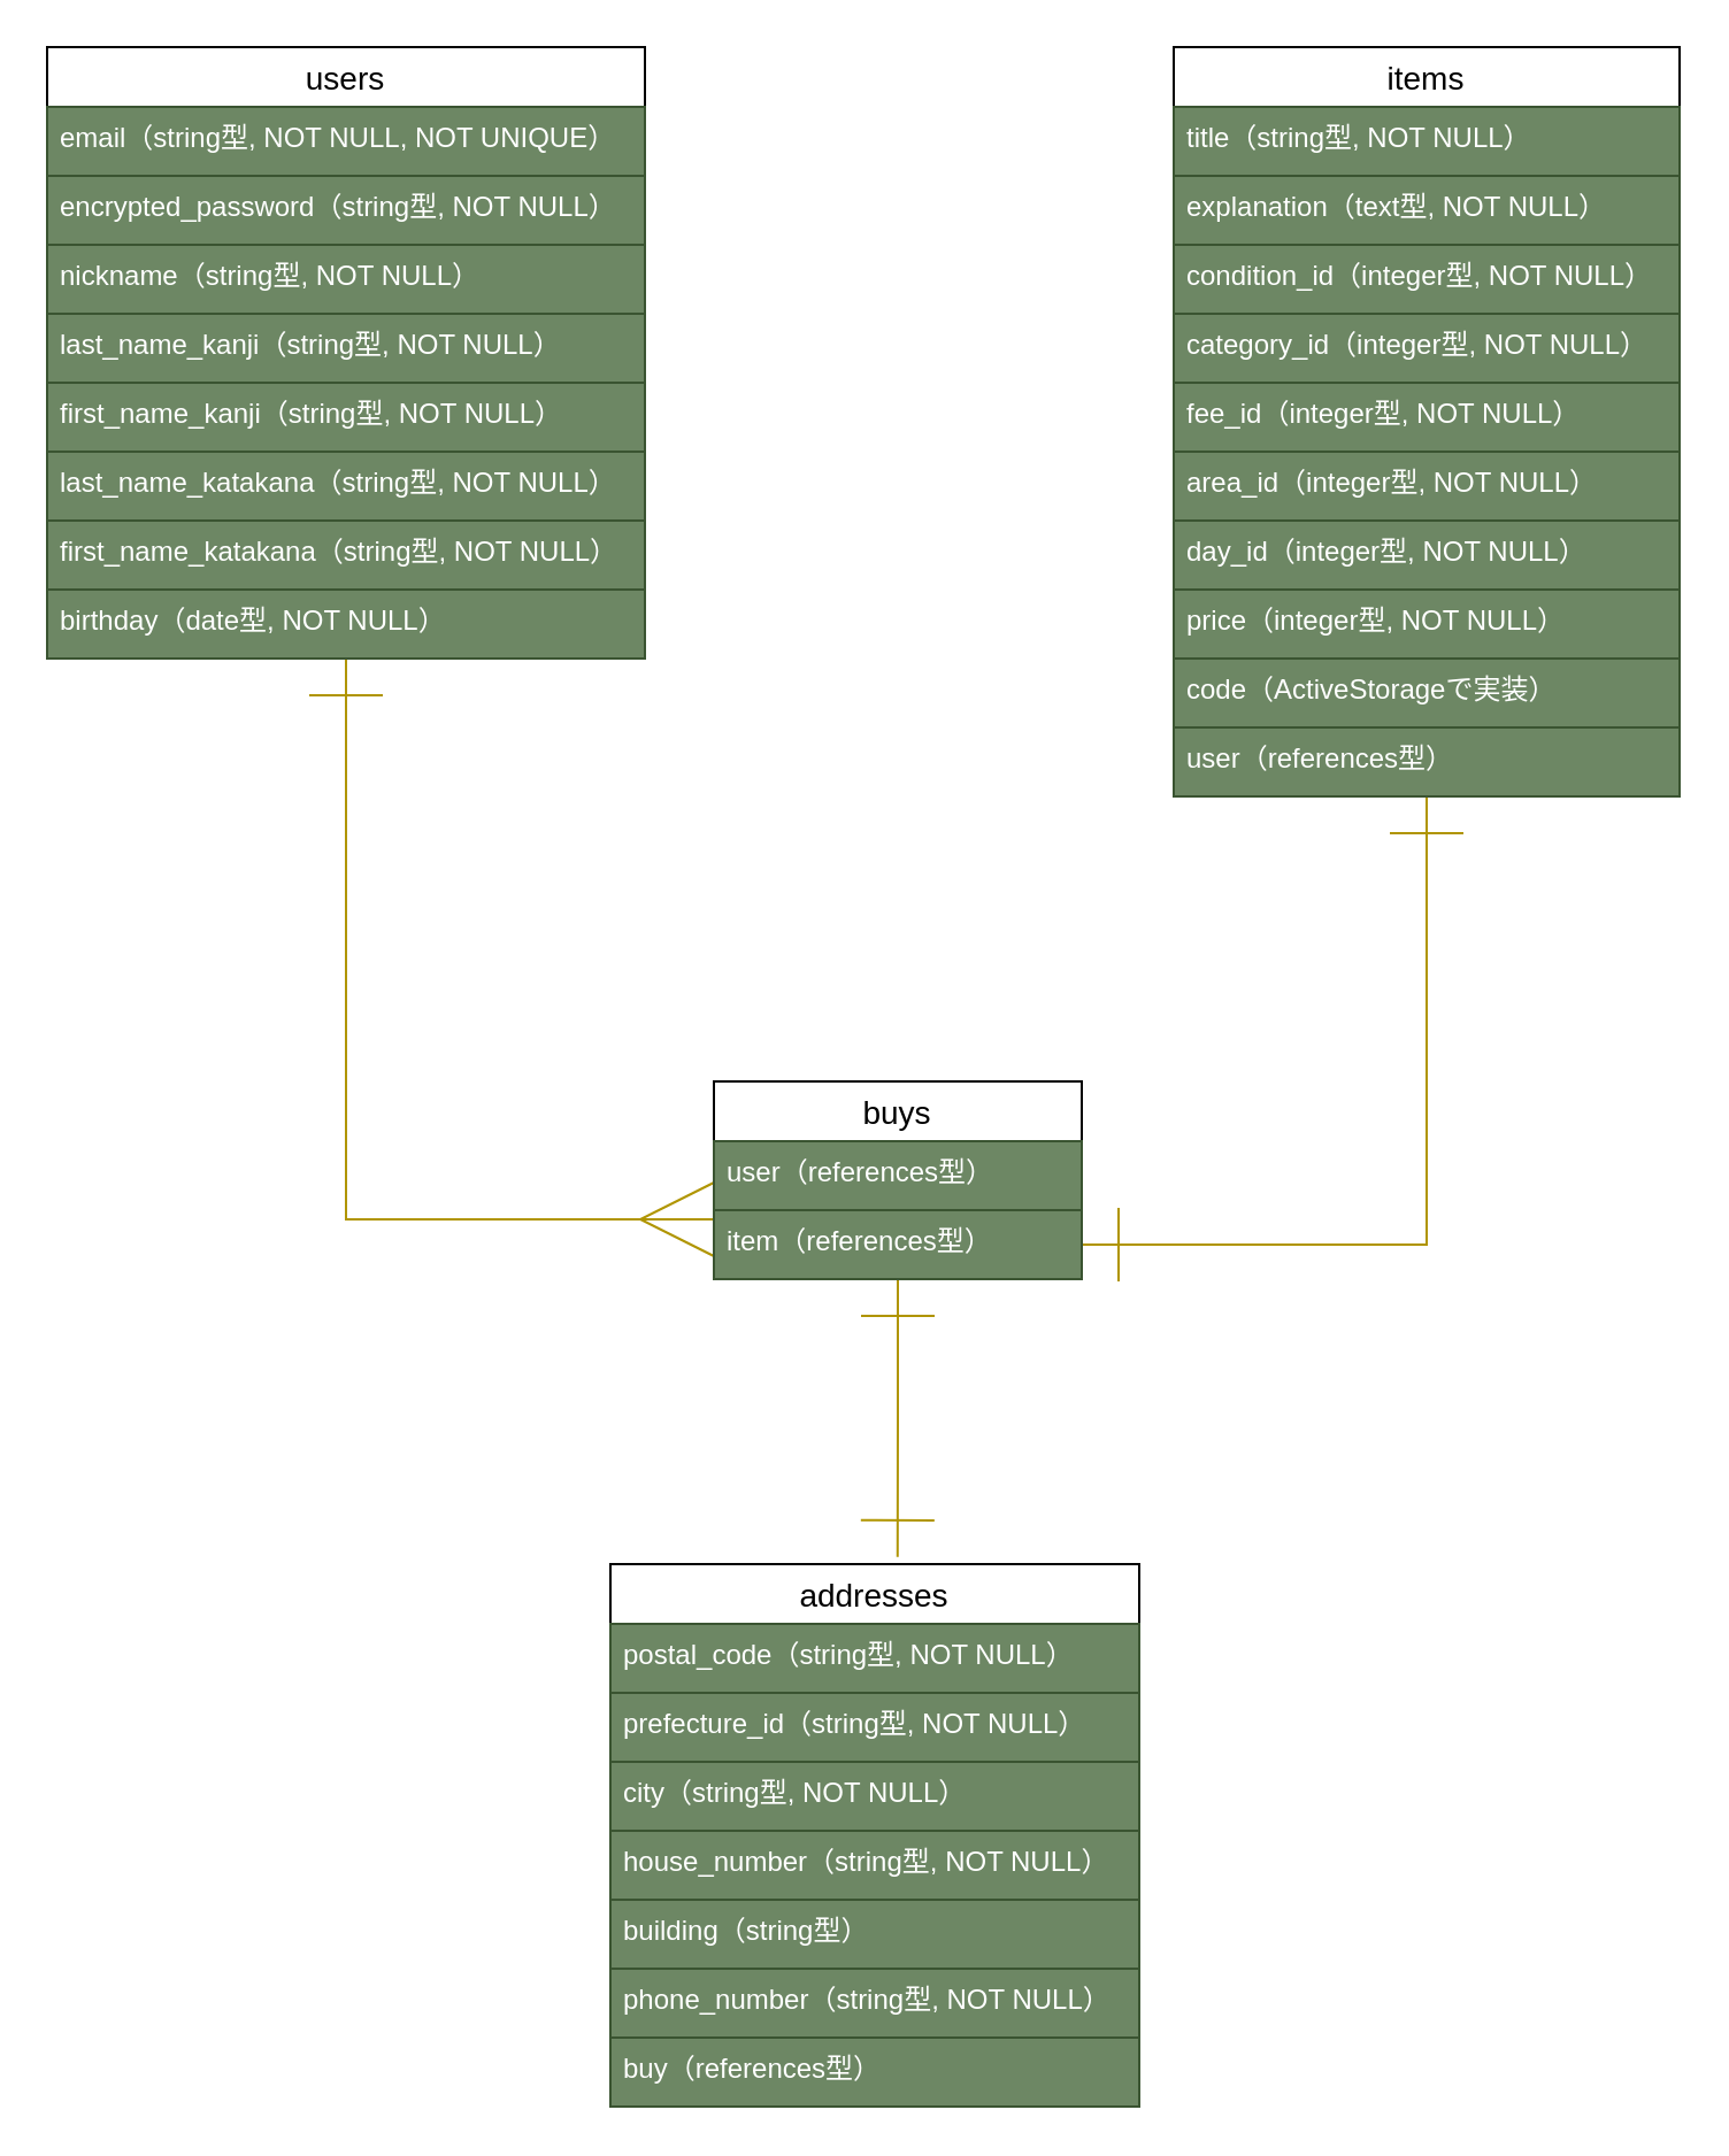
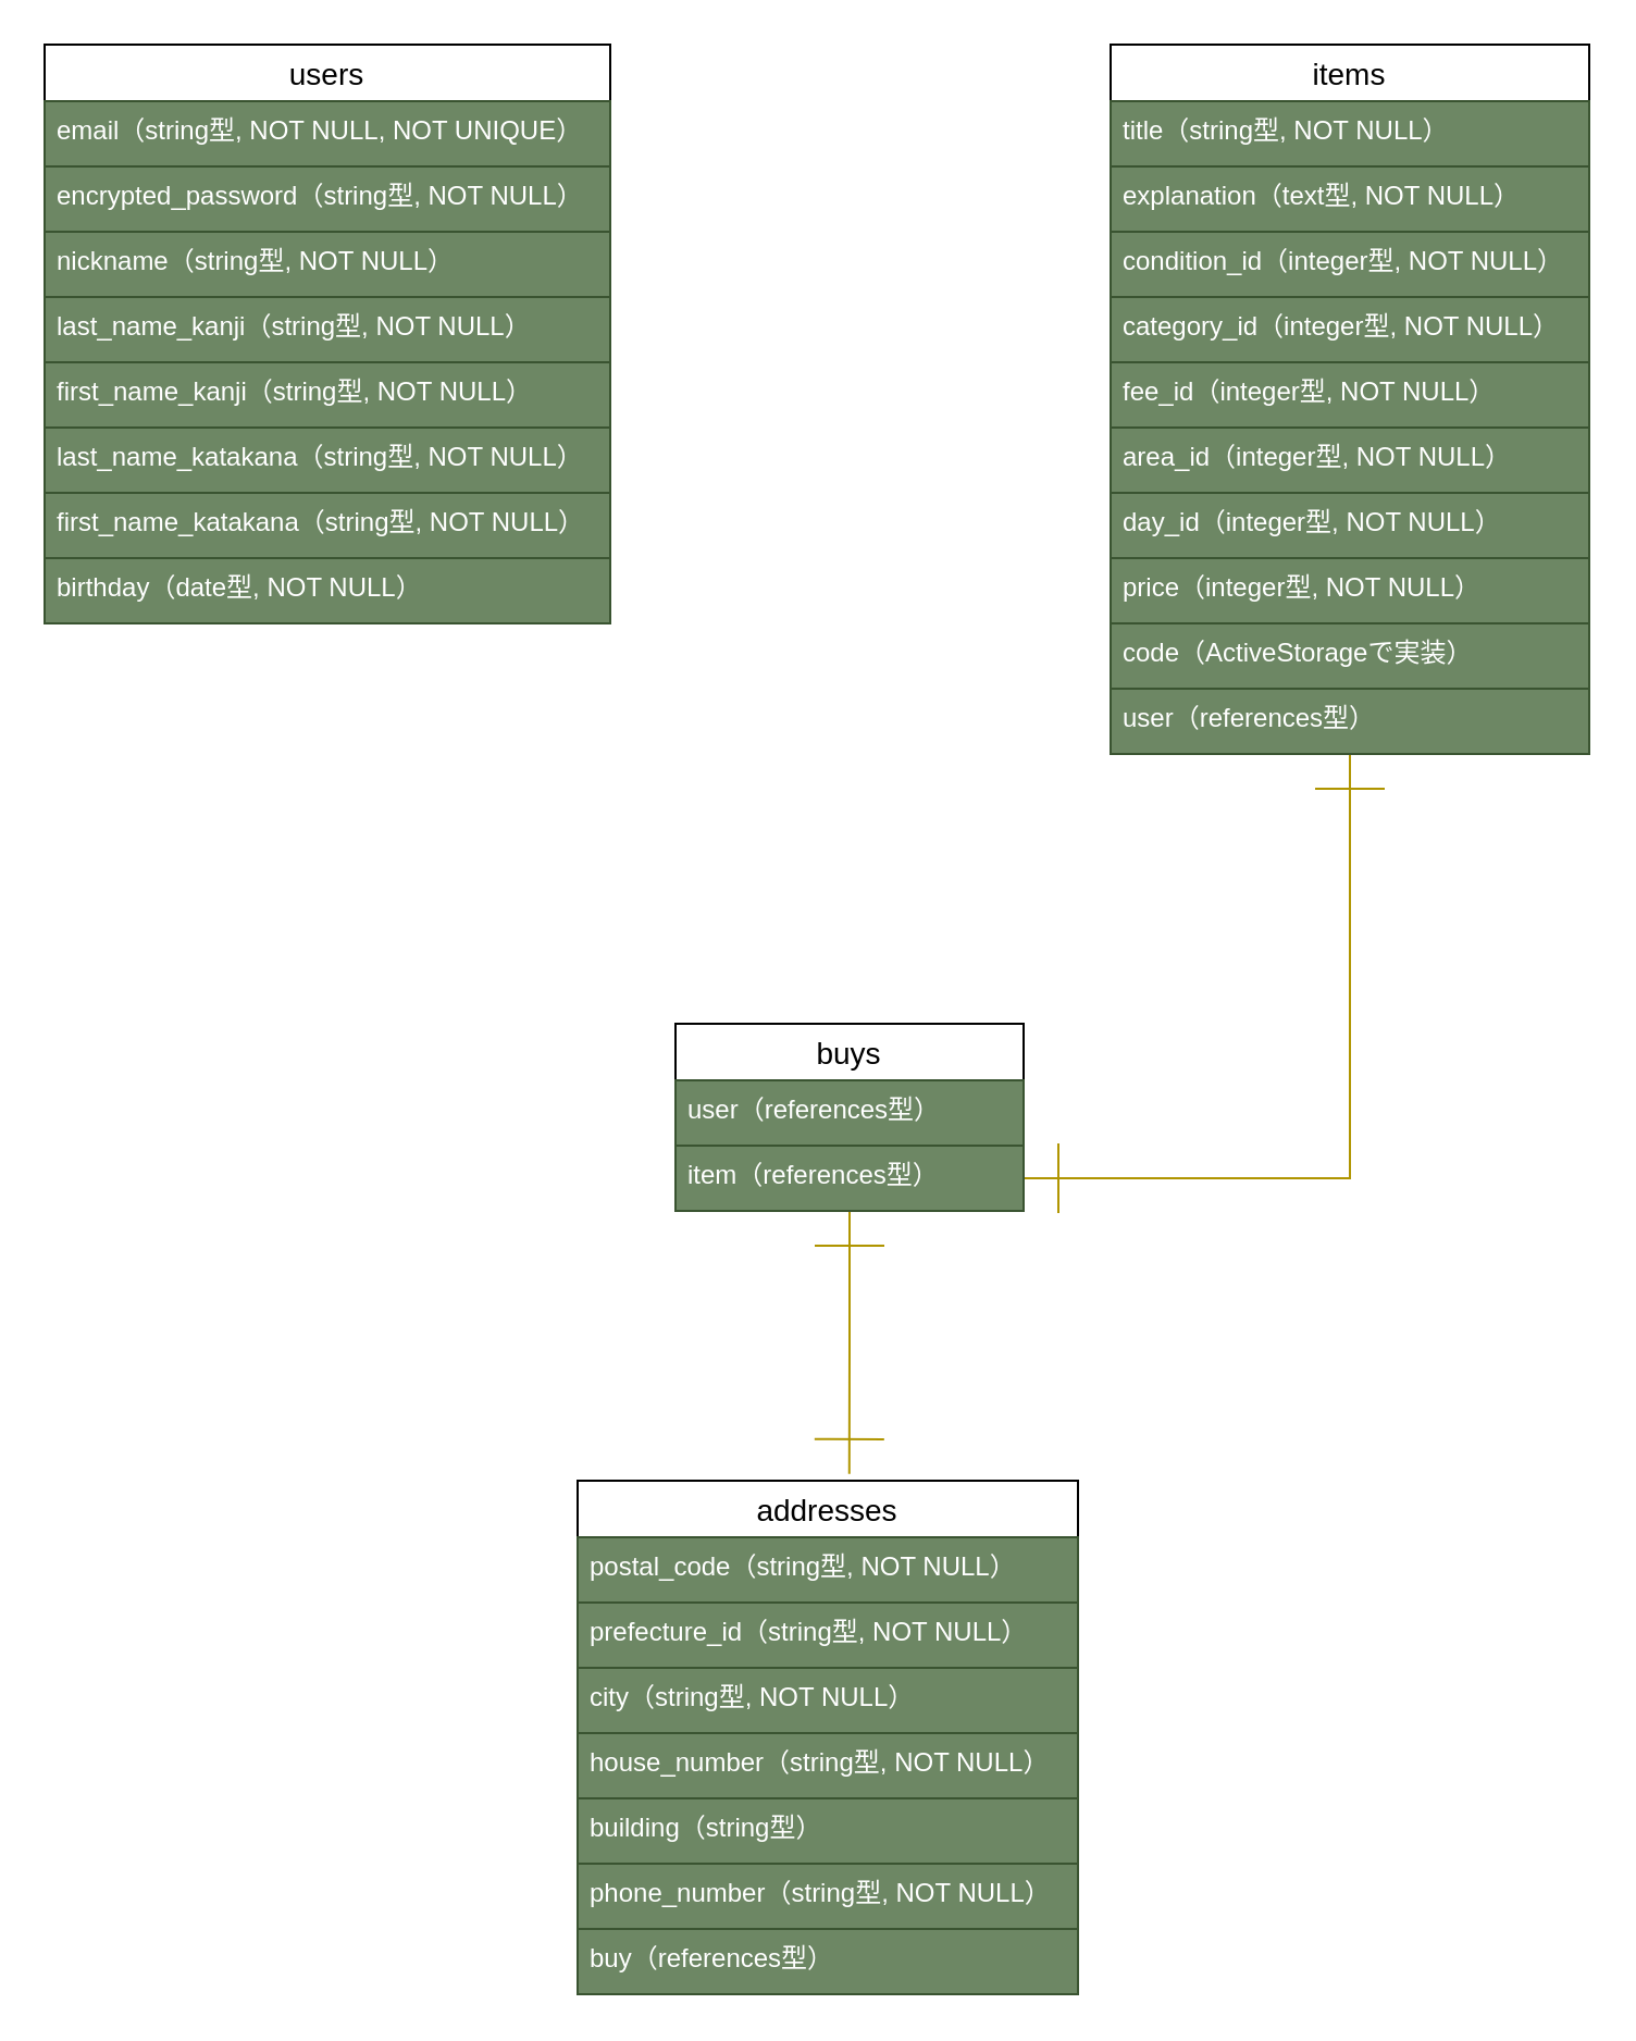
  <mxCell id="0" />
  <mxCell id="1" parent="0" />
- <mxCell id="2" style="edgeStyle=orthogonalEdgeStyle;rounded=0;orthogonalLoop=1;jettySize=auto;html=1;startArrow=ERone;startFill=0;startSize=30;endArrow=ERmany;endFill=0;endSize=30;strokeWidth=1;fillColor=#e3c800;strokeColor=#B09500;" edge="1" parent="1" source="3" target="28"><mxGeometry relative="1" as="geometry"><mxPoint x="150" y="540" as="targetPoint" /><Array as="points"><mxPoint x="150" y="530" /></Array></mxGeometry></mxCell>
  <mxCell id="3" value="users" style="swimlane;fontStyle=0;childLayout=stackLayout;horizontal=1;startSize=26;horizontalStack=0;resizeParent=1;resizeParentMax=0;resizeLast=0;collapsible=1;marginBottom=0;align=center;fontSize=14;direction=east;" parent="1" vertex="1"><mxGeometry x="20" y="20" width="260" height="266" as="geometry"><mxRectangle x="30" y="450" width="50" height="26" as="alternateBounds" /></mxGeometry></mxCell>
  <mxCell id="4" value="email（string型, NOT NULL, NOT UNIQUE）" style="text;spacingLeft=4;spacingRight=4;overflow=hidden;rotatable=0;points=[[0,0.5],[1,0.5]];portConstraint=eastwest;fontSize=12;fillColor=#6d8764;strokeColor=#3A5431;fontColor=#ffffff;" vertex="1" parent="3"><mxGeometry y="26" width="260" height="30" as="geometry" /></mxCell>
  <mxCell id="5" value="encrypted_password（string型, NOT NULL）" style="text;strokeColor=#3A5431;fillColor=#6d8764;spacingLeft=4;spacingRight=4;overflow=hidden;rotatable=0;points=[[0,0.5],[1,0.5]];portConstraint=eastwest;fontSize=12;fontColor=#ffffff;" vertex="1" parent="3"><mxGeometry y="56" width="260" height="30" as="geometry" /></mxCell>
  <mxCell id="6" value="nickname（string型, NOT NULL）" style="text;strokeColor=#3A5431;fillColor=#6d8764;spacingLeft=4;spacingRight=4;overflow=hidden;rotatable=0;points=[[0,0.5],[1,0.5]];portConstraint=eastwest;fontSize=12;fontColor=#ffffff;" vertex="1" parent="3"><mxGeometry y="86" width="260" height="30" as="geometry" /></mxCell>
  <mxCell id="7" value="last_name_kanji（string型, NOT NULL）" style="text;strokeColor=#3A5431;fillColor=#6d8764;spacingLeft=4;spacingRight=4;overflow=hidden;rotatable=0;points=[[0,0.5],[1,0.5]];portConstraint=eastwest;fontSize=12;fontColor=#ffffff;" vertex="1" parent="3"><mxGeometry y="116" width="260" height="30" as="geometry" /></mxCell>
  <mxCell id="8" value="first_name_kanji（string型, NOT NULL）" style="text;strokeColor=#3A5431;fillColor=#6d8764;spacingLeft=4;spacingRight=4;overflow=hidden;rotatable=0;points=[[0,0.5],[1,0.5]];portConstraint=eastwest;fontSize=12;fontColor=#ffffff;" vertex="1" parent="3"><mxGeometry y="146" width="260" height="30" as="geometry" /></mxCell>
  <mxCell id="9" value="last_name_katakana（string型, NOT NULL）" style="text;strokeColor=#3A5431;fillColor=#6d8764;spacingLeft=4;spacingRight=4;overflow=hidden;rotatable=0;points=[[0,0.5],[1,0.5]];portConstraint=eastwest;fontSize=12;fontColor=#ffffff;" vertex="1" parent="3"><mxGeometry y="176" width="260" height="30" as="geometry" /></mxCell>
  <mxCell id="10" value="first_name_katakana（string型, NOT NULL）" style="text;strokeColor=#3A5431;fillColor=#6d8764;spacingLeft=4;spacingRight=4;overflow=hidden;rotatable=0;points=[[0,0.5],[1,0.5]];portConstraint=eastwest;fontSize=12;fontColor=#ffffff;" vertex="1" parent="3"><mxGeometry y="206" width="260" height="30" as="geometry" /></mxCell>
  <mxCell id="11" value="birthday（date型, NOT NULL）" style="text;strokeColor=#3A5431;fillColor=#6d8764;spacingLeft=4;spacingRight=4;overflow=hidden;rotatable=0;points=[[0,0.5],[1,0.5]];portConstraint=eastwest;fontSize=12;fontColor=#ffffff;" vertex="1" parent="3"><mxGeometry y="236" width="260" height="30" as="geometry" /></mxCell>
  <mxCell id="12" style="edgeStyle=orthogonalEdgeStyle;rounded=0;orthogonalLoop=1;jettySize=auto;html=1;entryX=1;entryY=0.5;entryDx=0;entryDy=0;startArrow=ERone;startFill=0;startSize=30;endArrow=ERone;endFill=0;endSize=30;strokeWidth=1;fillColor=#e3c800;strokeColor=#B09500;" edge="1" parent="1" source="13" target="28"><mxGeometry relative="1" as="geometry"><Array as="points"><mxPoint x="620" y="541" /></Array></mxGeometry></mxCell>
  <mxCell id="13" value="items" style="swimlane;fontStyle=0;childLayout=stackLayout;horizontal=1;startSize=26;horizontalStack=0;resizeParent=1;resizeParentMax=0;resizeLast=0;collapsible=1;marginBottom=0;align=center;fontSize=14;direction=east;" vertex="1" parent="1"><mxGeometry x="510" y="20" width="220" height="326" as="geometry"><mxRectangle x="30" y="450" width="50" height="26" as="alternateBounds" /></mxGeometry></mxCell>
  <mxCell id="14" value="title（string型, NOT NULL）" style="text;strokeColor=#3A5431;fillColor=#6d8764;spacingLeft=4;spacingRight=4;overflow=hidden;rotatable=0;points=[[0,0.5],[1,0.5]];portConstraint=eastwest;fontSize=12;fontColor=#ffffff;" vertex="1" parent="13"><mxGeometry y="26" width="220" height="30" as="geometry" /></mxCell>
  <mxCell id="15" value="explanation（text型, NOT NULL）" style="text;strokeColor=#3A5431;fillColor=#6d8764;spacingLeft=4;spacingRight=4;overflow=hidden;rotatable=0;points=[[0,0.5],[1,0.5]];portConstraint=eastwest;fontSize=12;fontColor=#ffffff;" vertex="1" parent="13"><mxGeometry y="56" width="220" height="30" as="geometry" /></mxCell>
  <mxCell id="16" value="condition_id（integer型, NOT NULL）" style="text;strokeColor=#3A5431;fillColor=#6d8764;spacingLeft=4;spacingRight=4;overflow=hidden;rotatable=0;points=[[0,0.5],[1,0.5]];portConstraint=eastwest;fontSize=12;fontColor=#ffffff;" vertex="1" parent="13"><mxGeometry y="86" width="220" height="30" as="geometry" /></mxCell>
  <mxCell id="17" value="category_id（integer型, NOT NULL）" style="text;strokeColor=#3A5431;fillColor=#6d8764;spacingLeft=4;spacingRight=4;overflow=hidden;rotatable=0;points=[[0,0.5],[1,0.5]];portConstraint=eastwest;fontSize=12;fontColor=#ffffff;" vertex="1" parent="13"><mxGeometry y="116" width="220" height="30" as="geometry" /></mxCell>
  <mxCell id="18" value="fee_id（integer型, NOT NULL）" style="text;strokeColor=#3A5431;fillColor=#6d8764;spacingLeft=4;spacingRight=4;overflow=hidden;rotatable=0;points=[[0,0.5],[1,0.5]];portConstraint=eastwest;fontSize=12;fontColor=#ffffff;" vertex="1" parent="13"><mxGeometry y="146" width="220" height="30" as="geometry" /></mxCell>
  <mxCell id="19" value="area_id（integer型, NOT NULL）" style="text;strokeColor=#3A5431;fillColor=#6d8764;spacingLeft=4;spacingRight=4;overflow=hidden;rotatable=0;points=[[0,0.5],[1,0.5]];portConstraint=eastwest;fontSize=12;fontColor=#ffffff;" vertex="1" parent="13"><mxGeometry y="176" width="220" height="30" as="geometry" /></mxCell>
  <mxCell id="20" value="day_id（integer型, NOT NULL）" style="text;strokeColor=#3A5431;fillColor=#6d8764;spacingLeft=4;spacingRight=4;overflow=hidden;rotatable=0;points=[[0,0.5],[1,0.5]];portConstraint=eastwest;fontSize=12;fontColor=#ffffff;" vertex="1" parent="13"><mxGeometry y="206" width="220" height="30" as="geometry" /></mxCell>
  <mxCell id="21" value="price（integer型, NOT NULL）" style="text;strokeColor=#3A5431;fillColor=#6d8764;spacingLeft=4;spacingRight=4;overflow=hidden;rotatable=0;points=[[0,0.5],[1,0.5]];portConstraint=eastwest;fontSize=12;fontColor=#ffffff;" vertex="1" parent="13"><mxGeometry y="236" width="220" height="30" as="geometry" /></mxCell>
  <mxCell id="22" value="code（ActiveStorageで実装）" style="text;strokeColor=#3A5431;fillColor=#6d8764;spacingLeft=4;spacingRight=4;overflow=hidden;rotatable=0;points=[[0,0.5],[1,0.5]];portConstraint=eastwest;fontSize=12;fontColor=#ffffff;" vertex="1" parent="13"><mxGeometry y="266" width="220" height="30" as="geometry" /></mxCell>
  <mxCell id="23" value="user（references型）" style="text;strokeColor=#3A5431;fillColor=#6d8764;spacingLeft=4;spacingRight=4;overflow=hidden;rotatable=0;points=[[0,0.5],[1,0.5]];portConstraint=eastwest;fontSize=12;fontColor=#ffffff;" vertex="1" parent="13"><mxGeometry y="296" width="220" height="30" as="geometry" /></mxCell>
  <mxCell id="24" style="edgeStyle=orthogonalEdgeStyle;rounded=0;orthogonalLoop=1;jettySize=auto;html=1;exitX=1;exitY=0.5;exitDx=0;exitDy=0;" edge="1" parent="13" source="17" target="17"><mxGeometry relative="1" as="geometry" /></mxCell>
  <mxCell id="25" style="edgeStyle=orthogonalEdgeStyle;rounded=0;orthogonalLoop=1;jettySize=auto;html=1;startArrow=ERone;startFill=0;startSize=30;endArrow=ERone;endFill=0;endSize=30;strokeWidth=1;entryX=0.543;entryY=-0.013;entryDx=0;entryDy=0;entryPerimeter=0;fillColor=#e3c800;strokeColor=#B09500;" edge="1" parent="1" source="26" target="29"><mxGeometry relative="1" as="geometry"><mxPoint x="390" y="670" as="targetPoint" /></mxGeometry></mxCell>
  <mxCell id="26" value="buys" style="swimlane;fontStyle=0;childLayout=stackLayout;horizontal=1;startSize=26;horizontalStack=0;resizeParent=1;resizeParentMax=0;resizeLast=0;collapsible=1;marginBottom=0;align=center;fontSize=14;" vertex="1" parent="1"><mxGeometry x="310" y="470" width="160" height="86" as="geometry" /></mxCell>
  <mxCell id="27" value="user（references型）" style="text;spacingLeft=4;spacingRight=4;overflow=hidden;rotatable=0;points=[[0,0.5],[1,0.5]];portConstraint=eastwest;fontSize=12;fillColor=#6d8764;strokeColor=#3A5431;fontColor=#ffffff;" vertex="1" parent="26"><mxGeometry y="26" width="160" height="30" as="geometry" /></mxCell>
  <mxCell id="28" value="item（references型）" style="text;strokeColor=#3A5431;fillColor=#6d8764;spacingLeft=4;spacingRight=4;overflow=hidden;rotatable=0;points=[[0,0.5],[1,0.5]];portConstraint=eastwest;fontSize=12;fontColor=#ffffff;" vertex="1" parent="26"><mxGeometry y="56" width="160" height="30" as="geometry" /></mxCell>
  <mxCell id="29" value="addresses" style="swimlane;fontStyle=0;childLayout=stackLayout;horizontal=1;startSize=26;horizontalStack=0;resizeParent=1;resizeParentMax=0;resizeLast=0;collapsible=1;marginBottom=0;align=center;fontSize=14;direction=east;" vertex="1" parent="1"><mxGeometry x="265" y="680" width="230" height="236" as="geometry"><mxRectangle x="30" y="450" width="50" height="26" as="alternateBounds" /></mxGeometry></mxCell>
  <mxCell id="30" value="postal_code（string型, NOT NULL）" style="text;strokeColor=#3A5431;fillColor=#6d8764;spacingLeft=4;spacingRight=4;overflow=hidden;rotatable=0;points=[[0,0.5],[1,0.5]];portConstraint=eastwest;fontSize=12;fontColor=#ffffff;" vertex="1" parent="29"><mxGeometry y="26" width="230" height="30" as="geometry" /></mxCell>
  <mxCell id="31" value="prefecture_id（string型, NOT NULL）" style="text;strokeColor=#3A5431;fillColor=#6d8764;spacingLeft=4;spacingRight=4;overflow=hidden;rotatable=0;points=[[0,0.5],[1,0.5]];portConstraint=eastwest;fontSize=12;fontColor=#ffffff;" vertex="1" parent="29"><mxGeometry y="56" width="230" height="30" as="geometry" /></mxCell>
  <mxCell id="32" value="city（string型, NOT NULL）" style="text;strokeColor=#3A5431;fillColor=#6d8764;spacingLeft=4;spacingRight=4;overflow=hidden;rotatable=0;points=[[0,0.5],[1,0.5]];portConstraint=eastwest;fontSize=12;fontColor=#ffffff;" vertex="1" parent="29"><mxGeometry y="86" width="230" height="30" as="geometry" /></mxCell>
  <mxCell id="33" value="house_number（string型, NOT NULL）" style="text;strokeColor=#3A5431;fillColor=#6d8764;spacingLeft=4;spacingRight=4;overflow=hidden;rotatable=0;points=[[0,0.5],[1,0.5]];portConstraint=eastwest;fontSize=12;fontColor=#ffffff;" vertex="1" parent="29"><mxGeometry y="116" width="230" height="30" as="geometry" /></mxCell>
  <mxCell id="34" value="building（string型）" style="text;strokeColor=#3A5431;fillColor=#6d8764;spacingLeft=4;spacingRight=4;overflow=hidden;rotatable=0;points=[[0,0.5],[1,0.5]];portConstraint=eastwest;fontSize=12;fontColor=#ffffff;" vertex="1" parent="29"><mxGeometry y="146" width="230" height="30" as="geometry" /></mxCell>
  <mxCell id="35" value="phone_number（string型, NOT NULL）" style="text;strokeColor=#3A5431;fillColor=#6d8764;spacingLeft=4;spacingRight=4;overflow=hidden;rotatable=0;points=[[0,0.5],[1,0.5]];portConstraint=eastwest;fontSize=12;fontColor=#ffffff;" vertex="1" parent="29"><mxGeometry y="176" width="230" height="30" as="geometry" /></mxCell>
  <mxCell id="36" value="buy（references型）" style="text;strokeColor=#3A5431;fillColor=#6d8764;spacingLeft=4;spacingRight=4;overflow=hidden;rotatable=0;points=[[0,0.5],[1,0.5]];portConstraint=eastwest;fontSize=12;fontColor=#ffffff;" vertex="1" parent="29"><mxGeometry y="206" width="230" height="30" as="geometry" /></mxCell>
  <mxCell id="37" style="edgeStyle=orthogonalEdgeStyle;rounded=0;orthogonalLoop=1;jettySize=auto;html=1;exitX=1;exitY=0.5;exitDx=0;exitDy=0;fillColor=#6d8764;strokeColor=#3A5431;" edge="1" parent="29" source="33" target="33"><mxGeometry relative="1" as="geometry" /></mxCell>
